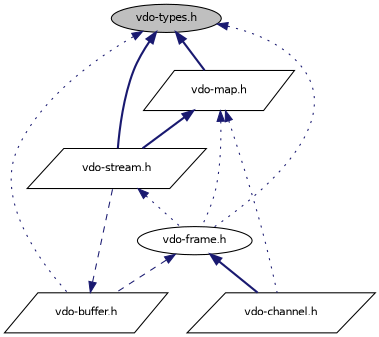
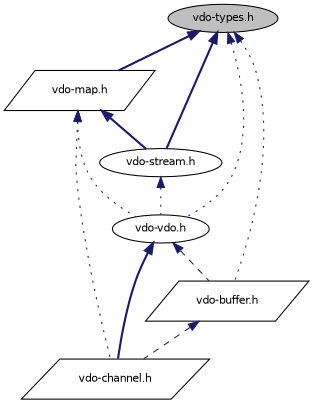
  digraph {
    node [color=black fillcolor=white fontname=Helvetica fontsize=10 shape=ellipse style=filled]
    edge [color=midnightblue dir=back fontname=Helvetica fontsize=10 labelfontname=Helvetica labelfontsize=10 style=dotted]
    n1 [fillcolor=grey75 fontcolor=black height=0.2 label="vdo-types.h" width=0.4]
-   n2 [height=0.2 label="vdo-stream.h" shape=parallelogram width=0.4]
-   n3 [height=0.2 label="vdo-frame.h" width=0.4]
+   n2 [height=0.2 label="vdo-stream.h" width=0.4]
+   n3 [height=0.2 label="vdo-vdo.h" width=0.4]
    n4 [height=0.2 label="vdo-map.h" shape=parallelogram width=0.4]
    n5 [height=0.2 label="vdo-buffer.h" shape=parallelogram width=0.4]
    n6 [height=0.2 label="vdo-channel.h" shape=parallelogram width=0.4]
    n1 -> n2 [style=bold]
    n1 -> n3
    n1 -> n4 [style=bold]
    n1 -> n5
    n2 -> n3
    n3 -> n5 [style=dashed]
    n3 -> n6 [style=bold]
    n4 -> n2 [style=bold]
    n4 -> n3
    n4 -> n6
-   n5 -> n2 [style=dashed]
+   n5 -> n6 [style=dashed]
  }
